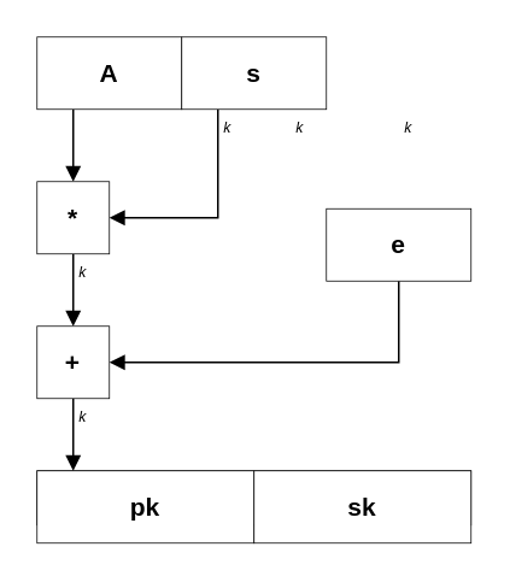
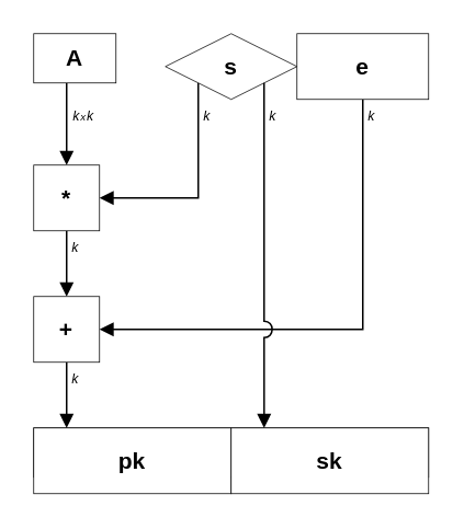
  <mxCell id="0" />
  <mxCell id="1" parent="0" />
  <mxCell id="2" value="" style="rounded=0;whiteSpace=wrap;html=1;strokeWidth=0.5;fontFamily=Helvetica;fontSize=14;fillColor=default;" parent="1" vertex="1"><mxGeometry x="20" y="260" width="240" height="30" as="geometry" /></mxCell>
  <mxCell id="3" value="&lt;b&gt;pk&lt;/b&gt;" style="rounded=0;whiteSpace=wrap;html=1;strokeWidth=0.5;fontFamily=Helvetica;fontSize=14;fillColor=default;" parent="1" vertex="1"><mxGeometry x="20" y="260" width="120" height="40" as="geometry" /></mxCell>
  <mxCell id="4" value="&lt;b&gt;sk&lt;/b&gt;" style="rounded=0;whiteSpace=wrap;html=1;strokeWidth=0.5;fontFamily=Helvetica;fontSize=14;fillColor=default;" parent="1" vertex="1"><mxGeometry x="140" y="260" width="120" height="40" as="geometry" /></mxCell>
  <mxCell id="5" style="rounded=0;sketch=0;jumpStyle=arc;jumpSize=10;orthogonalLoop=1;jettySize=auto;html=1;shadow=0;fontFamily=Courier New;fontSize=8;endArrow=block;endFill=1;edgeStyle=orthogonalEdgeStyle;" parent="1" source="6" target="12" edge="1"><mxGeometry relative="1" as="geometry"><Array as="points"><mxPoint x="40" y="70" /><mxPoint x="40" y="70" /></Array></mxGeometry></mxCell>
- <mxCell id="6" value="&lt;b&gt;A&lt;/b&gt;" style="rounded=0;whiteSpace=wrap;html=1;strokeWidth=0.5;fontFamily=Helvetica;fontSize=14;fillColor=default;" parent="1" vertex="1"><mxGeometry x="20" y="20" width="80" height="40" as="geometry" /></mxCell>
+ <mxCell id="6" value="&lt;b&gt;A&lt;/b&gt;" style="rounded=0;whiteSpace=wrap;html=1;strokeWidth=0.5;fontFamily=Helvetica;fontSize=14;fillColor=default;" parent="1" vertex="1"><mxGeometry x="20" y="20" width="50" height="30" as="geometry" /></mxCell>
  <mxCell id="7" style="edgeStyle=orthogonalEdgeStyle;rounded=0;sketch=0;jumpStyle=arc;jumpSize=10;orthogonalLoop=1;jettySize=auto;html=1;entryX=1;entryY=0.5;entryDx=0;entryDy=0;shadow=0;fontFamily=Courier New;fontSize=8;endArrow=block;endFill=1;" parent="1" source="8" target="12" edge="1"><mxGeometry relative="1" as="geometry"><Array as="points"><mxPoint x="120" y="120" /></Array></mxGeometry></mxCell>
- <mxCell id="8" value="&lt;b&gt;s&lt;/b&gt;" style="rounded=0;whiteSpace=wrap;html=1;strokeWidth=0.5;fontFamily=Helvetica;fontSize=14;fillColor=default;" parent="1" vertex="1"><mxGeometry x="100" y="20" width="80" height="40" as="geometry" /></mxCell>
+ <mxCell id="8" value="&lt;b&gt;s&lt;/b&gt;" style="rhombus;whiteSpace=wrap;html=1;strokeWidth=0.5;fontFamily=Helvetica;fontSize=14;fillColor=default;" parent="1" vertex="1"><mxGeometry x="100" y="20" width="80" height="40" as="geometry" /></mxCell>
  <mxCell id="9" style="edgeStyle=orthogonalEdgeStyle;rounded=0;sketch=0;jumpStyle=none;jumpSize=10;orthogonalLoop=1;jettySize=auto;html=1;entryX=1;entryY=0.5;entryDx=0;entryDy=0;shadow=0;fontFamily=Courier New;fontSize=8;endArrow=block;endFill=1;" parent="1" source="10" target="14" edge="1"><mxGeometry relative="1" as="geometry"><Array as="points"><mxPoint x="220" y="200" /></Array></mxGeometry></mxCell>
- <mxCell id="10" value="&lt;b&gt;e&lt;/b&gt;" style="rounded=0;whiteSpace=wrap;html=1;strokeWidth=0.5;fontFamily=Helvetica;fontSize=14;fillColor=default;" parent="1" vertex="1"><mxGeometry x="180" y="115" width="80" height="40" as="geometry" /></mxCell>
+ <mxCell id="10" value="&lt;b&gt;e&lt;/b&gt;" style="rounded=0;whiteSpace=wrap;html=1;strokeWidth=0.5;fontFamily=Helvetica;fontSize=14;fillColor=default;" parent="1" vertex="1"><mxGeometry x="180" y="20" width="80" height="40" as="geometry" /></mxCell>
  <mxCell id="11" style="edgeStyle=orthogonalEdgeStyle;rounded=0;sketch=0;jumpStyle=arc;jumpSize=10;orthogonalLoop=1;jettySize=auto;html=1;entryX=0.5;entryY=0;entryDx=0;entryDy=0;shadow=0;fontFamily=Courier New;fontSize=8;endArrow=block;endFill=1;" parent="1" source="12" target="14" edge="1"><mxGeometry relative="1" as="geometry" /></mxCell>
  <mxCell id="12" value="&lt;b&gt;*&lt;/b&gt;" style="rounded=0;whiteSpace=wrap;html=1;strokeWidth=0.5;fontFamily=Helvetica;fontSize=14;fillColor=default;" parent="1" vertex="1"><mxGeometry x="20" y="100" width="40" height="40" as="geometry" /></mxCell>
  <mxCell id="13" style="edgeStyle=orthogonalEdgeStyle;rounded=0;sketch=0;jumpStyle=arc;jumpSize=10;orthogonalLoop=1;jettySize=auto;html=1;shadow=0;fontFamily=Courier New;fontSize=8;endArrow=block;endFill=1;" parent="1" source="14" target="3" edge="1"><mxGeometry relative="1" as="geometry"><mxPoint x="40" y="250" as="targetPoint" /><Array as="points"><mxPoint x="40" y="250" /><mxPoint x="40" y="250" /></Array></mxGeometry></mxCell>
  <mxCell id="14" value="&lt;b&gt;+&lt;/b&gt;" style="rounded=0;whiteSpace=wrap;html=1;strokeWidth=0.5;fontFamily=Helvetica;fontSize=14;fillColor=default;" parent="1" vertex="1"><mxGeometry x="20" y="180" width="40" height="40" as="geometry" /></mxCell>
+ <mxCell id="15" style="edgeStyle=orthogonalEdgeStyle;rounded=0;sketch=0;jumpStyle=arc;jumpSize=10;orthogonalLoop=1;jettySize=auto;html=1;shadow=0;fontFamily=Courier New;fontSize=8;endArrow=block;endFill=1;entryX=0.167;entryY=0;entryDx=0;entryDy=0;entryPerimeter=0;" parent="1" source="8" target="4" edge="1"><mxGeometry relative="1" as="geometry"><mxPoint x="140" y="250" as="targetPoint" /><Array as="points"><mxPoint x="160" y="120" /><mxPoint x="160" y="120" /></Array></mxGeometry></mxCell>
+ <mxCell id="16" value="&lt;i style=&quot;&quot;&gt;&lt;span style=&quot;&quot;&gt;k&lt;/span&gt;&lt;font style=&quot;font-size: 6px;&quot;&gt;x&lt;/font&gt;&lt;span style=&quot;&quot;&gt;k&lt;/span&gt;&lt;/i&gt;" style="text;html=1;align=center;verticalAlign=middle;resizable=0;points=[];autosize=1;strokeColor=none;fillColor=none;fontSize=8;fontFamily=Courier New;" parent="1" vertex="1"><mxGeometry x="30" y="60" width="40" height="20" as="geometry" /></mxCell>
  <mxCell id="17" value="&lt;i&gt;k&lt;/i&gt;" style="text;html=1;align=center;verticalAlign=middle;resizable=0;points=[];autosize=1;strokeColor=none;fillColor=none;fontSize=8;fontFamily=Courier New;" parent="1" vertex="1"><mxGeometry x="110" y="60" width="30" height="20" as="geometry" /></mxCell>
  <mxCell id="18" value="&lt;i&gt;k&lt;/i&gt;" style="text;html=1;align=center;verticalAlign=middle;resizable=0;points=[];autosize=1;strokeColor=none;fillColor=none;fontSize=8;fontFamily=Courier New;" parent="1" vertex="1"><mxGeometry x="150" y="60" width="30" height="20" as="geometry" /></mxCell>
  <mxCell id="19" value="&lt;i&gt;k&lt;/i&gt;" style="text;html=1;align=center;verticalAlign=middle;resizable=0;points=[];autosize=1;strokeColor=none;fillColor=none;fontSize=8;fontFamily=Courier New;" parent="1" vertex="1"><mxGeometry x="210" y="60" width="30" height="20" as="geometry" /></mxCell>
  <mxCell id="20" value="&lt;i&gt;k&lt;/i&gt;" style="text;html=1;align=center;verticalAlign=middle;resizable=0;points=[];autosize=1;strokeColor=none;fillColor=none;fontSize=8;fontFamily=Courier New;" parent="1" vertex="1"><mxGeometry x="30" y="140" width="30" height="20" as="geometry" /></mxCell>
  <mxCell id="21" value="&lt;i&gt;k&lt;/i&gt;" style="text;html=1;align=center;verticalAlign=middle;resizable=0;points=[];autosize=1;strokeColor=none;fillColor=none;fontSize=8;fontFamily=Courier New;" parent="1" vertex="1"><mxGeometry x="30" y="220" width="30" height="20" as="geometry" /></mxCell>
